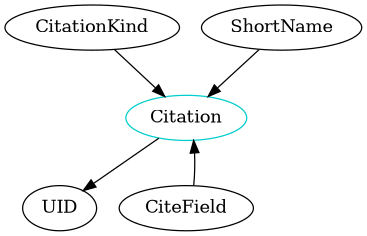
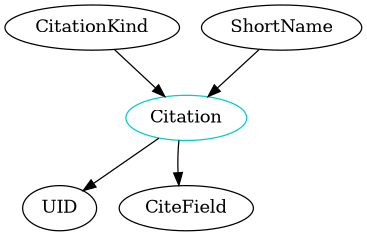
  digraph {
    n1 [color=cyan3 label=Citation shape=oval]
    UID
    CitationKind
    CiteField
    ShortName
    n1 -> UID
    CitationKind -> n1
-   CiteField -> n1
+   n1 -> CiteField
    ShortName -> n1
  }
